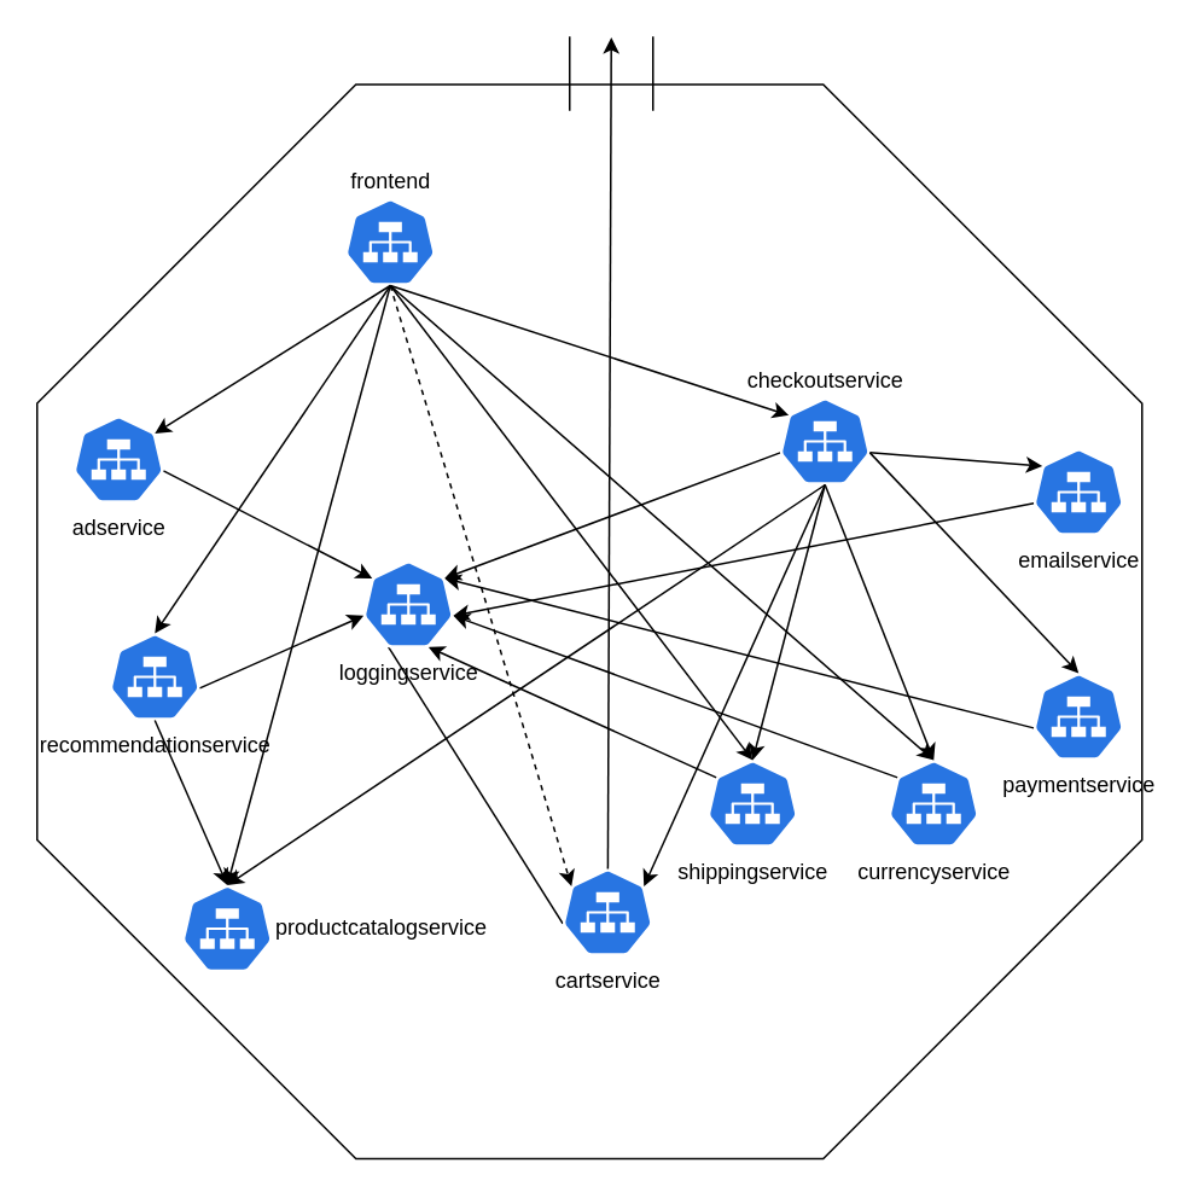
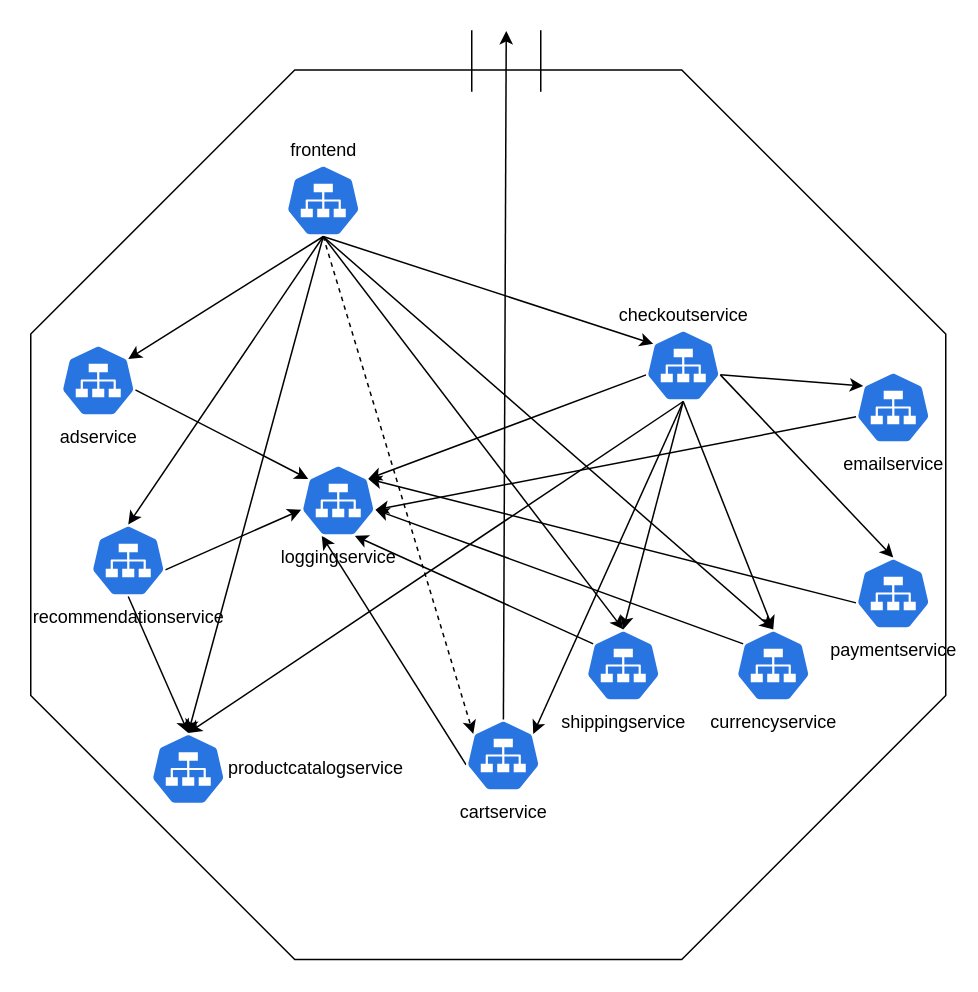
  <mxCell id="0" />
  <mxCell id="1" parent="0" />
  <mxCell id="2" value="" style="whiteSpace=wrap;html=1;shape=mxgraph.basic.octagon2;align=center;verticalAlign=top;dx=88;labelPosition=center;verticalLabelPosition=bottom;" parent="1" vertex="1"><mxGeometry x="20" y="46" width="610" height="593" as="geometry" /></mxCell>
  <mxCell id="3" value="frontend" style="sketch=0;html=1;dashed=0;whitespace=wrap;fillColor=#2875E2;strokeColor=#ffffff;points=[[0.005,0.63,0],[0.1,0.2,0],[0.9,0.2,0],[0.5,0,0],[0.995,0.63,0],[0.72,0.99,0],[0.5,1,0],[0.28,0.99,0]];verticalLabelPosition=top;align=center;verticalAlign=bottom;shape=mxgraph.kubernetes.icon;prIcon=svc;labelPosition=center;" parent="1" vertex="1"><mxGeometry x="190" y="109" width="50" height="48" as="geometry" /></mxCell>
  <mxCell id="4" style="edgeStyle=none;html=1;exitX=0.995;exitY=0.63;exitDx=0;exitDy=0;exitPerimeter=0;entryX=0.1;entryY=0.2;entryDx=0;entryDy=0;entryPerimeter=0;" edge="1" parent="1" source="5" target="37"><mxGeometry relative="1" as="geometry" /></mxCell>
  <mxCell id="5" value="adservice" style="sketch=0;html=1;dashed=0;whitespace=wrap;fillColor=#2875E2;strokeColor=#ffffff;points=[[0.005,0.63,0],[0.1,0.2,0],[0.9,0.2,0],[0.5,0,0],[0.995,0.63,0],[0.72,0.99,0],[0.5,1,0],[0.28,0.99,0]];verticalLabelPosition=bottom;align=center;verticalAlign=top;shape=mxgraph.kubernetes.icon;prIcon=svc" parent="1" vertex="1"><mxGeometry x="40" y="229" width="50" height="48" as="geometry" /></mxCell>
  <mxCell id="6" style="edgeStyle=none;html=1;exitX=0.995;exitY=0.63;exitDx=0;exitDy=0;exitPerimeter=0;entryX=0.005;entryY=0.63;entryDx=0;entryDy=0;entryPerimeter=0;" edge="1" parent="1" source="7" target="37"><mxGeometry relative="1" as="geometry" /></mxCell>
  <mxCell id="7" value="recommendationservice" style="sketch=0;html=1;dashed=0;whitespace=wrap;fillColor=#2875E2;strokeColor=#ffffff;points=[[0.005,0.63,0],[0.1,0.2,0],[0.9,0.2,0],[0.5,0,0],[0.995,0.63,0],[0.72,0.99,0],[0.5,1,0],[0.28,0.99,0]];verticalLabelPosition=bottom;align=center;verticalAlign=top;shape=mxgraph.kubernetes.icon;prIcon=svc" parent="1" vertex="1"><mxGeometry x="60" y="349" width="50" height="48" as="geometry" /></mxCell>
  <mxCell id="8" style="edgeStyle=none;html=1;exitX=0.1;exitY=0.2;exitDx=0;exitDy=0;exitPerimeter=0;entryX=0.72;entryY=0.99;entryDx=0;entryDy=0;entryPerimeter=0;" edge="1" parent="1" source="9" target="37"><mxGeometry relative="1" as="geometry" /></mxCell>
  <mxCell id="9" value="shippingservice" style="sketch=0;html=1;dashed=0;whitespace=wrap;fillColor=#2875E2;strokeColor=#ffffff;points=[[0.005,0.63,0],[0.1,0.2,0],[0.9,0.2,0],[0.5,0,0],[0.995,0.63,0],[0.72,0.99,0],[0.5,1,0],[0.28,0.99,0]];verticalLabelPosition=bottom;align=center;verticalAlign=top;shape=mxgraph.kubernetes.icon;prIcon=svc" parent="1" vertex="1"><mxGeometry x="390" y="419" width="50" height="48" as="geometry" /></mxCell>
  <mxCell id="10" style="edgeStyle=none;html=1;exitX=0.1;exitY=0.2;exitDx=0;exitDy=0;exitPerimeter=0;entryX=0.995;entryY=0.63;entryDx=0;entryDy=0;entryPerimeter=0;" edge="1" parent="1" source="11" target="37"><mxGeometry relative="1" as="geometry" /></mxCell>
  <mxCell id="11" value="currencyservice" style="sketch=0;html=1;dashed=0;whitespace=wrap;fillColor=#2875E2;strokeColor=#ffffff;points=[[0.005,0.63,0],[0.1,0.2,0],[0.9,0.2,0],[0.5,0,0],[0.995,0.63,0],[0.72,0.99,0],[0.5,1,0],[0.28,0.99,0]];verticalLabelPosition=bottom;align=center;verticalAlign=top;shape=mxgraph.kubernetes.icon;prIcon=svc" parent="1" vertex="1"><mxGeometry x="490" y="419" width="50" height="48" as="geometry" /></mxCell>
  <mxCell id="12" style="edgeStyle=none;html=1;exitX=0.005;exitY=0.63;exitDx=0;exitDy=0;exitPerimeter=0;entryX=0.9;entryY=0.2;entryDx=0;entryDy=0;entryPerimeter=0;" edge="1" parent="1" source="13" target="37"><mxGeometry relative="1" as="geometry" /></mxCell>
  <mxCell id="13" value="checkoutservice" style="sketch=0;html=1;dashed=0;whitespace=wrap;fillColor=#2875E2;strokeColor=#ffffff;points=[[0.005,0.63,0],[0.1,0.2,0],[0.9,0.2,0],[0.5,0,0],[0.995,0.63,0],[0.72,0.99,0],[0.5,1,0],[0.28,0.99,0]];verticalLabelPosition=top;align=center;verticalAlign=bottom;shape=mxgraph.kubernetes.icon;prIcon=svc;labelPosition=center;" parent="1" vertex="1"><mxGeometry x="430" y="219" width="50" height="48" as="geometry" /></mxCell>
  <mxCell id="14" value="productcatalogservice" style="sketch=0;html=1;dashed=0;whitespace=wrap;fillColor=#2875E2;strokeColor=#ffffff;points=[[0.005,0.63,0],[0.1,0.2,0],[0.9,0.2,0],[0.5,0,0],[0.995,0.63,0],[0.72,0.99,0],[0.5,1,0],[0.28,0.99,0]];verticalLabelPosition=middle;align=left;verticalAlign=middle;shape=mxgraph.kubernetes.icon;prIcon=svc;labelPosition=right;" parent="1" vertex="1"><mxGeometry x="100" y="488" width="50" height="48" as="geometry" /></mxCell>
  <mxCell id="15" value="" style="endArrow=classic;html=1;exitX=0.5;exitY=1;exitDx=0;exitDy=0;exitPerimeter=0;entryX=0.5;entryY=0;entryDx=0;entryDy=0;entryPerimeter=0;" parent="1" source="7" target="14" edge="1"><mxGeometry width="50" height="50" relative="1" as="geometry"><mxPoint x="280" y="459" as="sourcePoint" /><mxPoint x="330" y="409" as="targetPoint" /></mxGeometry></mxCell>
  <mxCell id="16" value="" style="endArrow=classic;html=1;exitX=0.5;exitY=1;exitDx=0;exitDy=0;exitPerimeter=0;entryX=0.9;entryY=0.2;entryDx=0;entryDy=0;entryPerimeter=0;" parent="1" source="3" target="5" edge="1"><mxGeometry width="50" height="50" relative="1" as="geometry"><mxPoint x="320" y="299" as="sourcePoint" /><mxPoint x="370" y="249" as="targetPoint" /></mxGeometry></mxCell>
  <mxCell id="17" value="" style="endArrow=classic;html=1;exitX=0.5;exitY=1;exitDx=0;exitDy=0;exitPerimeter=0;entryX=0.5;entryY=0;entryDx=0;entryDy=0;entryPerimeter=0;" parent="1" source="3" target="7" edge="1"><mxGeometry width="50" height="50" relative="1" as="geometry"><mxPoint x="360" y="279" as="sourcePoint" /><mxPoint x="410" y="229" as="targetPoint" /></mxGeometry></mxCell>
  <mxCell id="18" value="" style="endArrow=classic;html=1;exitX=0.5;exitY=1;exitDx=0;exitDy=0;exitPerimeter=0;entryX=0.5;entryY=0;entryDx=0;entryDy=0;entryPerimeter=0;" parent="1" source="3" target="9" edge="1"><mxGeometry width="50" height="50" relative="1" as="geometry"><mxPoint x="380" y="269" as="sourcePoint" /><mxPoint x="430" y="219" as="targetPoint" /></mxGeometry></mxCell>
  <mxCell id="19" value="" style="endArrow=classic;html=1;exitX=0.5;exitY=1;exitDx=0;exitDy=0;exitPerimeter=0;entryX=0.5;entryY=0;entryDx=0;entryDy=0;entryPerimeter=0;" parent="1" source="3" target="11" edge="1"><mxGeometry width="50" height="50" relative="1" as="geometry"><mxPoint x="400" y="279" as="sourcePoint" /><mxPoint x="450" y="229" as="targetPoint" /></mxGeometry></mxCell>
  <mxCell id="20" value="" style="endArrow=classic;html=1;exitX=0.5;exitY=1;exitDx=0;exitDy=0;exitPerimeter=0;entryX=0.1;entryY=0.2;entryDx=0;entryDy=0;entryPerimeter=0;" parent="1" source="3" target="13" edge="1"><mxGeometry width="50" height="50" relative="1" as="geometry"><mxPoint x="430" y="249" as="sourcePoint" /><mxPoint x="480" y="199" as="targetPoint" /></mxGeometry></mxCell>
  <mxCell id="21" value="" style="endArrow=classic;html=1;exitX=0.5;exitY=1;exitDx=0;exitDy=0;exitPerimeter=0;entryX=0.5;entryY=0;entryDx=0;entryDy=0;entryPerimeter=0;" parent="1" source="3" target="14" edge="1"><mxGeometry width="50" height="50" relative="1" as="geometry"><mxPoint x="220" y="629" as="sourcePoint" /><mxPoint x="270" y="579" as="targetPoint" /></mxGeometry></mxCell>
  <mxCell id="22" value="" style="endArrow=classic;html=1;entryX=0.5;entryY=0;entryDx=0;entryDy=0;entryPerimeter=0;exitX=0.5;exitY=1;exitDx=0;exitDy=0;exitPerimeter=0;" parent="1" source="13" target="14" edge="1"><mxGeometry width="50" height="50" relative="1" as="geometry"><mxPoint x="360" y="529" as="sourcePoint" /><mxPoint x="410" y="479" as="targetPoint" /></mxGeometry></mxCell>
- <mxCell id="23" style="edgeStyle=none;html=1;exitX=0.005;exitY=0.63;exitDx=0;exitDy=0;exitPerimeter=0;entryX=0.28;entryY=0.99;entryDx=0;entryDy=0;entryPerimeter=0;endArrow=none;" edge="1" parent="1" source="24" target="37"><mxGeometry relative="1" as="geometry" /></mxCell>
+ <mxCell id="23" style="edgeStyle=none;html=1;exitX=0.005;exitY=0.63;exitDx=0;exitDy=0;exitPerimeter=0;entryX=0.28;entryY=0.99;entryDx=0;entryDy=0;entryPerimeter=0;" edge="1" parent="1" source="24" target="37"><mxGeometry relative="1" as="geometry" /></mxCell>
  <mxCell id="24" value="cartservice" style="sketch=0;html=1;dashed=0;whitespace=wrap;fillColor=#2875E2;strokeColor=#ffffff;points=[[0.005,0.63,0],[0.1,0.2,0],[0.9,0.2,0],[0.5,0,0],[0.995,0.63,0],[0.72,0.99,0],[0.5,1,0],[0.28,0.99,0]];verticalLabelPosition=bottom;align=center;verticalAlign=top;shape=mxgraph.kubernetes.icon;prIcon=svc" parent="1" vertex="1"><mxGeometry x="310" y="479" width="50" height="48" as="geometry" /></mxCell>
  <mxCell id="25" value="" style="endArrow=classic;html=1;exitX=0.5;exitY=1;exitDx=0;exitDy=0;exitPerimeter=0;entryX=0.1;entryY=0.2;entryDx=0;entryDy=0;entryPerimeter=0;dashed=1;" parent="1" source="3" target="24" edge="1"><mxGeometry width="50" height="50" relative="1" as="geometry"><mxPoint x="300" y="349" as="sourcePoint" /><mxPoint x="350" y="299" as="targetPoint" /></mxGeometry></mxCell>
  <mxCell id="26" value="" style="endArrow=classic;html=1;entryX=0.5;entryY=0;entryDx=0;entryDy=0;" parent="1" source="24" target="36" edge="1"><mxGeometry width="50" height="50" relative="1" as="geometry"><mxPoint x="410" y="559" as="sourcePoint" /><mxPoint x="339" y="-21" as="targetPoint" /></mxGeometry></mxCell>
  <mxCell id="27" value="" style="endArrow=classic;html=1;exitX=0.5;exitY=1;exitDx=0;exitDy=0;exitPerimeter=0;entryX=0.9;entryY=0.2;entryDx=0;entryDy=0;entryPerimeter=0;" parent="1" source="13" target="24" edge="1"><mxGeometry width="50" height="50" relative="1" as="geometry"><mxPoint x="370" y="379" as="sourcePoint" /><mxPoint x="420" y="329" as="targetPoint" /></mxGeometry></mxCell>
  <mxCell id="28" value="" style="endArrow=classic;html=1;exitX=0.5;exitY=1;exitDx=0;exitDy=0;exitPerimeter=0;entryX=0.5;entryY=0;entryDx=0;entryDy=0;entryPerimeter=0;" parent="1" source="13" target="9" edge="1"><mxGeometry width="50" height="50" relative="1" as="geometry"><mxPoint x="510" y="299" as="sourcePoint" /><mxPoint x="560" y="249" as="targetPoint" /></mxGeometry></mxCell>
  <mxCell id="29" value="" style="endArrow=classic;html=1;exitX=0.5;exitY=1;exitDx=0;exitDy=0;exitPerimeter=0;entryX=0.5;entryY=0;entryDx=0;entryDy=0;entryPerimeter=0;" parent="1" source="13" target="11" edge="1"><mxGeometry width="50" height="50" relative="1" as="geometry"><mxPoint x="440" y="259" as="sourcePoint" /><mxPoint x="560" y="389" as="targetPoint" /></mxGeometry></mxCell>
  <mxCell id="30" style="edgeStyle=none;html=1;exitX=0.005;exitY=0.63;exitDx=0;exitDy=0;exitPerimeter=0;entryX=0.9;entryY=0.2;entryDx=0;entryDy=0;entryPerimeter=0;" edge="1" parent="1" source="31" target="37"><mxGeometry relative="1" as="geometry" /></mxCell>
  <mxCell id="31" value="paymentservice" style="sketch=0;html=1;dashed=0;whitespace=wrap;fillColor=#2875E2;strokeColor=#ffffff;points=[[0.005,0.63,0],[0.1,0.2,0],[0.9,0.2,0],[0.5,0,0],[0.995,0.63,0],[0.72,0.99,0],[0.5,1,0],[0.28,0.99,0]];verticalLabelPosition=bottom;align=center;verticalAlign=top;shape=mxgraph.kubernetes.icon;prIcon=svc;labelPosition=center;" parent="1" vertex="1"><mxGeometry x="570" y="371" width="50" height="48" as="geometry" /></mxCell>
  <mxCell id="32" style="edgeStyle=none;html=1;exitX=0.005;exitY=0.63;exitDx=0;exitDy=0;exitPerimeter=0;entryX=0.995;entryY=0.63;entryDx=0;entryDy=0;entryPerimeter=0;" edge="1" parent="1" source="33" target="37"><mxGeometry relative="1" as="geometry" /></mxCell>
  <mxCell id="33" value="emailservice" style="sketch=0;html=1;dashed=0;whitespace=wrap;fillColor=#2875E2;strokeColor=#ffffff;points=[[0.005,0.63,0],[0.1,0.2,0],[0.9,0.2,0],[0.5,0,0],[0.995,0.63,0],[0.72,0.99,0],[0.5,1,0],[0.28,0.99,0]];verticalLabelPosition=bottom;align=center;verticalAlign=top;shape=mxgraph.kubernetes.icon;prIcon=svc;labelPosition=center;" parent="1" vertex="1"><mxGeometry x="570" y="247" width="50" height="48" as="geometry" /></mxCell>
  <mxCell id="34" value="" style="endArrow=classic;html=1;exitX=0.995;exitY=0.63;exitDx=0;exitDy=0;exitPerimeter=0;entryX=0.5;entryY=0;entryDx=0;entryDy=0;entryPerimeter=0;" parent="1" source="13" target="31" edge="1"><mxGeometry width="50" height="50" relative="1" as="geometry"><mxPoint x="490" y="249" as="sourcePoint" /><mxPoint x="540" y="199" as="targetPoint" /></mxGeometry></mxCell>
  <mxCell id="35" value="" style="endArrow=classic;html=1;exitX=0.995;exitY=0.63;exitDx=0;exitDy=0;exitPerimeter=0;entryX=0.1;entryY=0.2;entryDx=0;entryDy=0;entryPerimeter=0;" parent="1" source="13" target="33" edge="1"><mxGeometry width="50" height="50" relative="1" as="geometry"><mxPoint x="510" y="269" as="sourcePoint" /><mxPoint x="560" y="219" as="targetPoint" /></mxGeometry></mxCell>
  <mxCell id="36" value="" style="shape=partialRectangle;whiteSpace=wrap;html=1;bottom=0;top=0;fillColor=none;" parent="1" vertex="1"><mxGeometry x="314" y="20" width="46" height="40" as="geometry" /></mxCell>
  <mxCell id="37" value="loggingservice" style="sketch=0;html=1;dashed=0;whitespace=wrap;fillColor=#2875E2;strokeColor=#ffffff;points=[[0.005,0.63,0],[0.1,0.2,0],[0.9,0.2,0],[0.5,0,0],[0.995,0.63,0],[0.72,0.99,0],[0.5,1,0],[0.28,0.99,0]];verticalLabelPosition=bottom;align=center;verticalAlign=top;shape=mxgraph.kubernetes.icon;prIcon=svc" vertex="1" parent="1"><mxGeometry x="200" y="309" width="50" height="48" as="geometry" /></mxCell>
